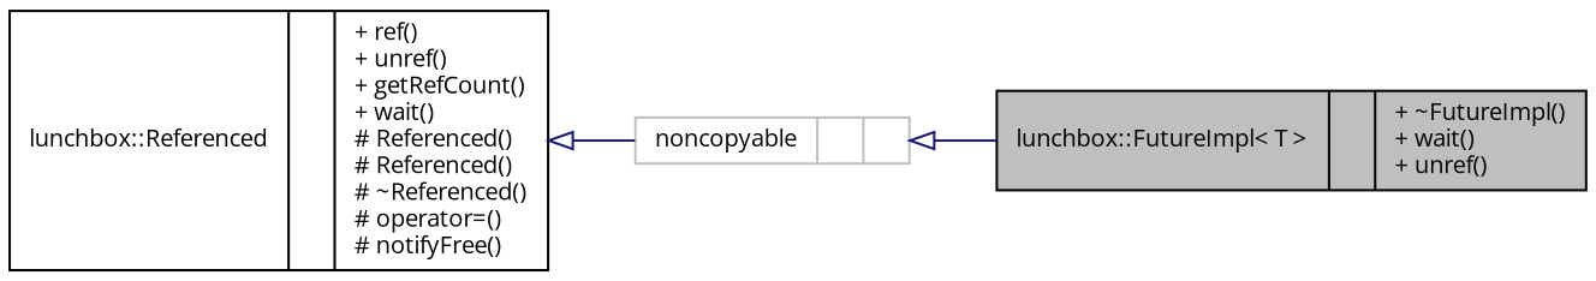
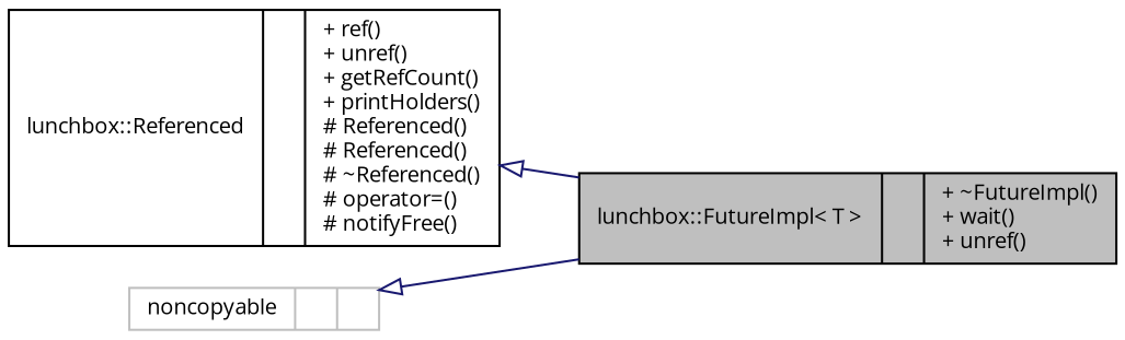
  digraph {
    fontname="Open Sans"
    rankdir=LR
    node [color=black fillcolor=white fontname="Open Sans" fontsize=10 shape=record style=filled]
    edge [arrowtail=onormal color=midnightblue dir=back fontname="Open Sans" fontsize=10 labelfontname=Sans labelfontsize=10 style=solid]
    n1 [fillcolor=grey75 fontcolor=black height=0.2 label="{lunchbox::FutureImpl\< T \>\n||+ ~FutureImpl()\l+ wait()\l+ unref()\l}" width=0.4]
-   n2 [height=0.2 label="{lunchbox::Referenced\n||+ ref()\l+ unref()\l+ getRefCount()\l+ wait()\l# Referenced()\l# Referenced()\l# ~Referenced()\l# operator=()\l# notifyFree()\l}" width=0.4]
+   n2 [height=0.2 label="{lunchbox::Referenced\n||+ ref()\l+ unref()\l+ getRefCount()\l+ printHolders()\l# Referenced()\l# Referenced()\l# ~Referenced()\l# operator=()\l# notifyFree()\l}" width=0.4]
    n3 [color=grey75 height=0.2 label="{noncopyable\n||}" width=0.4]
-   n2 -> n3
+   n2 -> n1
    n3 -> n1
  }
